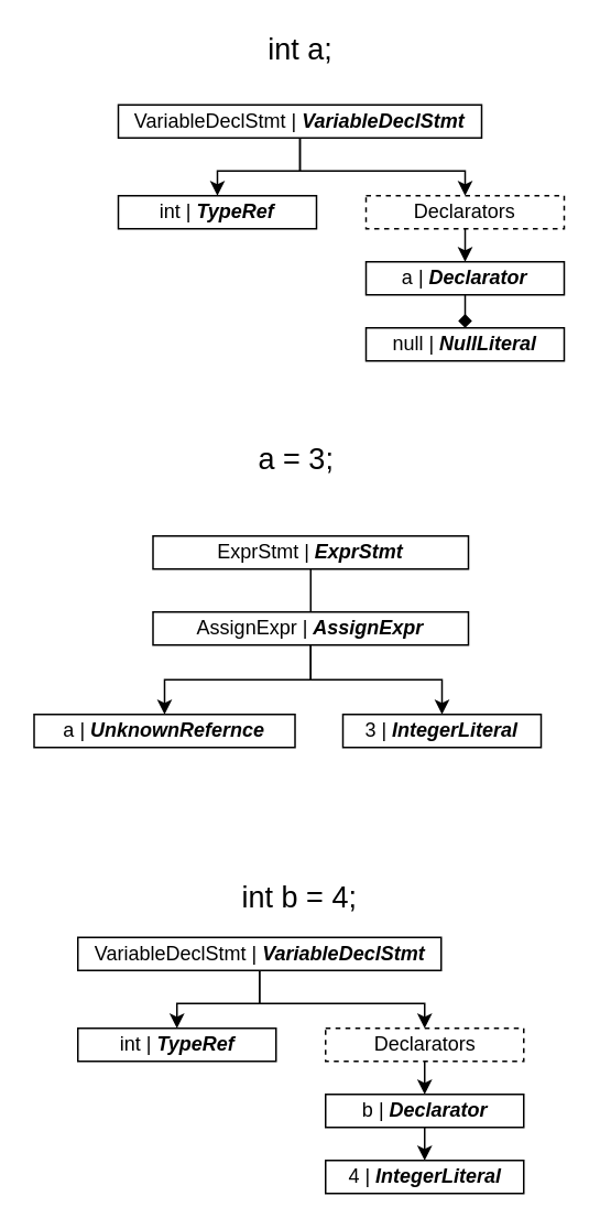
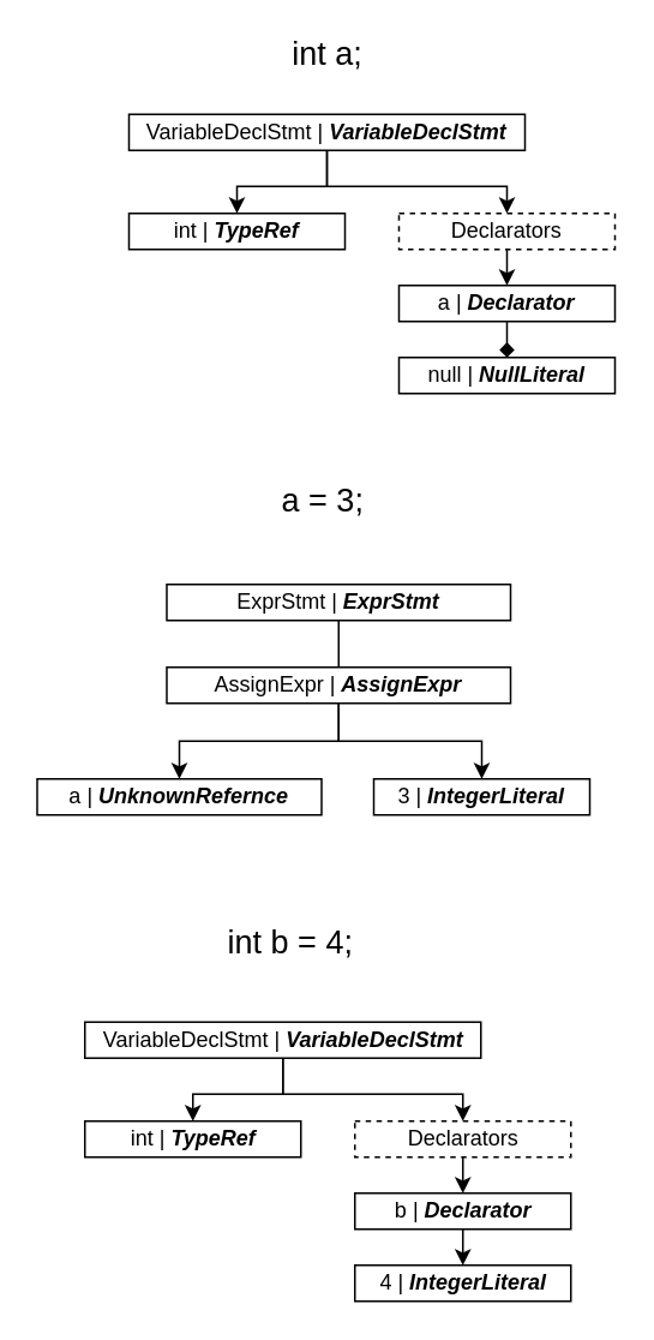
  <mxCell id="0" />
  <mxCell id="1" parent="0" />
  <mxCell id="2" style="edgeStyle=orthogonalEdgeStyle;rounded=0;orthogonalLoop=1;jettySize=auto;html=1;exitX=0.5;exitY=1;exitDx=0;exitDy=0;entryX=0.5;entryY=0;entryDx=0;entryDy=0;" edge="1" parent="1" source="4" target="5"><mxGeometry relative="1" as="geometry" /></mxCell>
  <mxCell id="3" style="edgeStyle=orthogonalEdgeStyle;rounded=0;orthogonalLoop=1;jettySize=auto;html=1;exitX=0.5;exitY=1;exitDx=0;exitDy=0;entryX=0.5;entryY=0;entryDx=0;entryDy=0;" edge="1" parent="1" source="4" target="9"><mxGeometry relative="1" as="geometry" /></mxCell>
  <mxCell id="4" value="VariableDeclStmt | &lt;b&gt;&lt;i&gt;VariableDeclStmt&lt;/i&gt;&lt;/b&gt;" style="rounded=0;whiteSpace=wrap;html=1;" vertex="1" parent="1"><mxGeometry x="71" y="63" width="220" height="20" as="geometry" /></mxCell>
  <mxCell id="5" value="int | &lt;b&gt;&lt;i&gt;TypeRef&lt;/i&gt;&lt;/b&gt;" style="rounded=0;whiteSpace=wrap;html=1;" vertex="1" parent="1"><mxGeometry x="71" y="118" width="120" height="20" as="geometry" /></mxCell>
  <mxCell id="6" style="edgeStyle=orthogonalEdgeStyle;rounded=0;orthogonalLoop=1;jettySize=auto;html=1;exitX=0.5;exitY=1;exitDx=0;exitDy=0;entryX=0.5;entryY=0;entryDx=0;entryDy=0;endArrow=diamond;" edge="1" parent="1" source="7" target="11"><mxGeometry relative="1" as="geometry" /></mxCell>
  <mxCell id="7" value="a | &lt;b&gt;&lt;i&gt;Declarator&lt;/i&gt;&lt;/b&gt;" style="rounded=0;whiteSpace=wrap;html=1;" vertex="1" parent="1"><mxGeometry x="221" y="158" width="120" height="20" as="geometry" /></mxCell>
  <mxCell id="8" style="edgeStyle=orthogonalEdgeStyle;rounded=0;orthogonalLoop=1;jettySize=auto;html=1;exitX=0.5;exitY=1;exitDx=0;exitDy=0;entryX=0.5;entryY=0;entryDx=0;entryDy=0;" edge="1" parent="1" source="9" target="7"><mxGeometry relative="1" as="geometry" /></mxCell>
  <mxCell id="9" value="Declarators" style="rounded=0;whiteSpace=wrap;html=1;dashed=1;" vertex="1" parent="1"><mxGeometry x="221" y="118" width="120" height="20" as="geometry" /></mxCell>
  <mxCell id="10" value="&lt;font style=&quot;font-size: 18px&quot;&gt;int a;&lt;/font&gt;" style="text;html=1;strokeColor=none;fillColor=none;align=center;verticalAlign=middle;whiteSpace=wrap;rounded=0;" vertex="1" parent="1"><mxGeometry x="123" y="20" width="117" height="20" as="geometry" /></mxCell>
  <mxCell id="11" value="null | &lt;b&gt;&lt;i&gt;NullLiteral&lt;/i&gt;&lt;/b&gt;" style="rounded=0;whiteSpace=wrap;html=1;" vertex="1" parent="1"><mxGeometry x="221" y="198" width="120" height="20" as="geometry" /></mxCell>
  <mxCell id="12" value="&lt;font style=&quot;font-size: 18px&quot;&gt;a = 3;&lt;/font&gt;" style="text;html=1;strokeColor=none;fillColor=none;align=center;verticalAlign=middle;whiteSpace=wrap;rounded=0;" vertex="1" parent="1"><mxGeometry x="118" y="268" width="122" height="20" as="geometry" /></mxCell>
  <mxCell id="13" style="edgeStyle=orthogonalEdgeStyle;rounded=0;orthogonalLoop=1;jettySize=auto;html=1;exitX=0.5;exitY=1;exitDx=0;exitDy=0;entryX=0.5;entryY=0;entryDx=0;entryDy=0;endArrow=none;" edge="1" parent="1" source="14" target="17"><mxGeometry relative="1" as="geometry" /></mxCell>
  <mxCell id="14" value="ExprStmt | &lt;b&gt;&lt;i&gt;ExprStmt&lt;/i&gt;&lt;/b&gt;" style="rounded=0;whiteSpace=wrap;html=1;" vertex="1" parent="1"><mxGeometry x="92" y="324" width="191" height="20" as="geometry" /></mxCell>
  <mxCell id="15" style="edgeStyle=orthogonalEdgeStyle;rounded=0;orthogonalLoop=1;jettySize=auto;html=1;exitX=0.5;exitY=1;exitDx=0;exitDy=0;entryX=0.5;entryY=0;entryDx=0;entryDy=0;" edge="1" parent="1" source="17" target="18"><mxGeometry relative="1" as="geometry" /></mxCell>
  <mxCell id="16" style="edgeStyle=orthogonalEdgeStyle;rounded=0;orthogonalLoop=1;jettySize=auto;html=1;exitX=0.5;exitY=1;exitDx=0;exitDy=0;entryX=0.5;entryY=0;entryDx=0;entryDy=0;" edge="1" parent="1" source="17" target="19"><mxGeometry relative="1" as="geometry" /></mxCell>
  <mxCell id="17" value="AssignExpr | &lt;b&gt;&lt;i&gt;AssignExpr&lt;/i&gt;&lt;/b&gt;" style="rounded=0;whiteSpace=wrap;html=1;" vertex="1" parent="1"><mxGeometry x="92" y="370" width="191" height="20" as="geometry" /></mxCell>
  <mxCell id="18" value="3 | &lt;b&gt;&lt;i&gt;IntegerLiteral&lt;/i&gt;&lt;/b&gt;" style="rounded=0;whiteSpace=wrap;html=1;" vertex="1" parent="1"><mxGeometry x="207" y="432" width="120" height="20" as="geometry" /></mxCell>
  <mxCell id="19" value="a | &lt;b&gt;&lt;i&gt;UnknownRefernce&lt;/i&gt;&lt;/b&gt;" style="rounded=0;whiteSpace=wrap;html=1;" vertex="1" parent="1"><mxGeometry x="20" y="432" width="158" height="20" as="geometry" /></mxCell>
- <mxCell id="20" value="&lt;font style=&quot;font-size: 18px&quot;&gt;int b = 4;&lt;/font&gt;" style="text;html=1;strokeColor=none;fillColor=none;align=center;verticalAlign=middle;whiteSpace=wrap;rounded=0;" vertex="1" parent="1"><mxGeometry x="135" y="533" width="92" height="20" as="geometry" /></mxCell>
+ <mxCell id="20" value="&lt;font style=&quot;font-size: 18px&quot;&gt;int b = 4;&lt;/font&gt;" style="text;html=1;strokeColor=none;fillColor=none;align=center;verticalAlign=middle;whiteSpace=wrap;rounded=0;" vertex="1" parent="1"><mxGeometry x="115" y="513" width="92" height="20" as="geometry" /></mxCell>
  <mxCell id="21" style="edgeStyle=orthogonalEdgeStyle;rounded=0;orthogonalLoop=1;jettySize=auto;html=1;exitX=0.5;exitY=1;exitDx=0;exitDy=0;entryX=0.5;entryY=0;entryDx=0;entryDy=0;" edge="1" parent="1" source="23" target="24"><mxGeometry relative="1" as="geometry" /></mxCell>
  <mxCell id="22" style="edgeStyle=orthogonalEdgeStyle;rounded=0;orthogonalLoop=1;jettySize=auto;html=1;exitX=0.5;exitY=1;exitDx=0;exitDy=0;entryX=0.5;entryY=0;entryDx=0;entryDy=0;" edge="1" parent="1" source="23" target="28"><mxGeometry relative="1" as="geometry" /></mxCell>
  <mxCell id="23" value="VariableDeclStmt | &lt;b&gt;&lt;i&gt;VariableDeclStmt&lt;/i&gt;&lt;/b&gt;" style="rounded=0;whiteSpace=wrap;html=1;" vertex="1" parent="1"><mxGeometry x="46.5" y="567" width="220" height="20" as="geometry" /></mxCell>
  <mxCell id="24" value="int | &lt;b&gt;&lt;i&gt;TypeRef&lt;/i&gt;&lt;/b&gt;" style="rounded=0;whiteSpace=wrap;html=1;" vertex="1" parent="1"><mxGeometry x="46.5" y="622" width="120" height="20" as="geometry" /></mxCell>
  <mxCell id="25" style="edgeStyle=orthogonalEdgeStyle;rounded=0;orthogonalLoop=1;jettySize=auto;html=1;exitX=0.5;exitY=1;exitDx=0;exitDy=0;entryX=0.5;entryY=0;entryDx=0;entryDy=0;" edge="1" parent="1" source="26"><mxGeometry relative="1" as="geometry"><mxPoint x="256.5" y="702" as="targetPoint" /></mxGeometry></mxCell>
  <mxCell id="26" value="b | &lt;b&gt;&lt;i&gt;Declarator&lt;/i&gt;&lt;/b&gt;" style="rounded=0;whiteSpace=wrap;html=1;" vertex="1" parent="1"><mxGeometry x="196.5" y="662" width="120" height="20" as="geometry" /></mxCell>
  <mxCell id="27" style="edgeStyle=orthogonalEdgeStyle;rounded=0;orthogonalLoop=1;jettySize=auto;html=1;exitX=0.5;exitY=1;exitDx=0;exitDy=0;entryX=0.5;entryY=0;entryDx=0;entryDy=0;" edge="1" parent="1" source="28" target="26"><mxGeometry relative="1" as="geometry" /></mxCell>
  <mxCell id="28" value="Declarators" style="rounded=0;whiteSpace=wrap;html=1;dashed=1;" vertex="1" parent="1"><mxGeometry x="196.5" y="622" width="120" height="20" as="geometry" /></mxCell>
  <mxCell id="29" value="4 | &lt;b&gt;&lt;i&gt;IntegerLiteral&lt;/i&gt;&lt;/b&gt;" style="rounded=0;whiteSpace=wrap;html=1;" vertex="1" parent="1"><mxGeometry x="196.5" y="702" width="120" height="20" as="geometry" /></mxCell>
